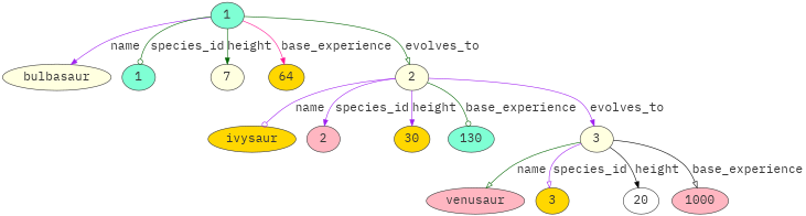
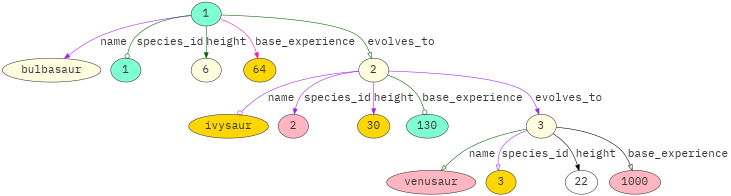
  digraph {
    fontname="IBM Plex Mono"
    rankdir=TB
    node [color=grey22 fillcolor=lightyellow fontcolor=grey22 fontname="IBM Plex Mono" fontsize=20 penwidth=1.0 style=filled]
    edge [arrowhead=normal color=purple fontcolor=grey22 fontname="IBM Plex Mono" fontsize=20 penwidth=1.0]
    n1 [fillcolor=aquamarine label=1]
    bulbasaur
    1 [fillcolor=aquamarine]
-   7
+   7 [label=6]
    64 [fillcolor=gold]
    n6 [label=2]
    ivysaur [fillcolor=gold]
    2 [fillcolor=lightpink]
    n9 [fillcolor=gold label=30]
    130 [fillcolor=aquamarine]
    n11 [label=3]
    venusaur [fillcolor=lightpink]
    3 [fillcolor=gold]
-   20 [fillcolor=white]
+   20 [fillcolor=white label=22]
    1000 [fillcolor=lightpink]
    n1 -> bulbasaur [label=name]
    n1 -> 1 [arrowhead=odot color=darkgreen label=species_id]
    n1 -> 7 [color=darkgreen label=height]
    n1 -> 64 [color=deeppink label=base_experience]
    n1 -> n6 [arrowhead=onormal color=darkgreen label=evolves_to]
    n6 -> ivysaur [arrowhead=odot label=name]
    n6 -> 2 [label=species_id]
    n6 -> n9 [label=height]
    n6 -> 130 [arrowhead=odot color=darkgreen label=base_experience]
    n6 -> n11 [label=evolves_to]
    n11 -> venusaur [arrowhead=onormal color=darkgreen label=name]
    n11 -> 3 [arrowhead=onormal label=species_id]
    n11 -> 20 [color=black label=height]
    n11 -> 1000 [arrowhead=onormal color=black label=base_experience]
  }
